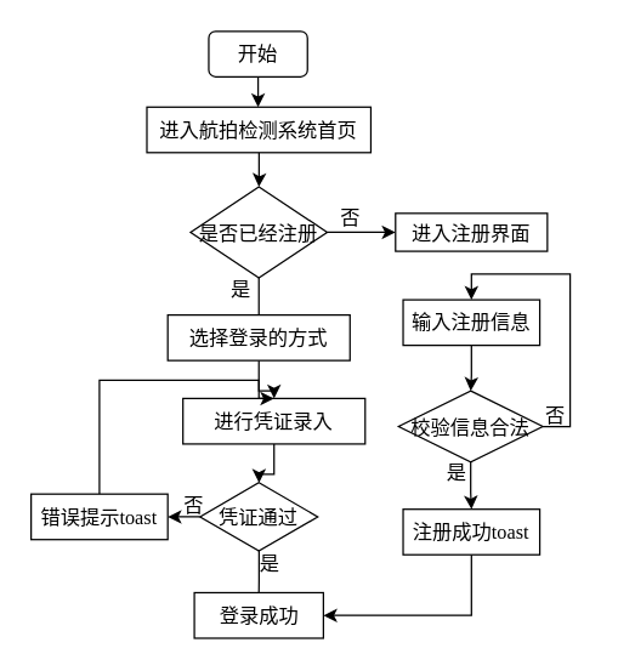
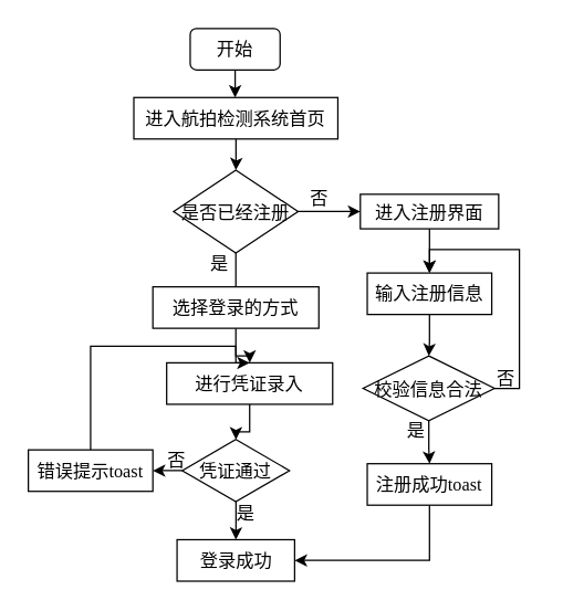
  <mxCell id="0" />
  <mxCell id="1" parent="0" />
  <mxCell id="2" style="edgeStyle=orthogonalEdgeStyle;rounded=0;orthogonalLoop=1;jettySize=auto;html=1;entryX=0.5;entryY=0;entryDx=0;entryDy=0;fontFamily=宋体;fontSource=https%3A%2F%2Ffonts.googleapis.com%2Fcss%3Ffamily%3D%25E5%25AE%258B%25E4%25BD%2593;fontSize=13;" parent="1" source="3" target="5" edge="1"><mxGeometry relative="1" as="geometry" /></mxCell>
  <mxCell id="3" value="开始" style="rounded=1;whiteSpace=wrap;html=1;fontFamily=宋体;fontSource=https%3A%2F%2Ffonts.googleapis.com%2Fcss%3Ffamily%3D%25E5%25AE%258B%25E4%25BD%2593;fontSize=13;" parent="1" vertex="1"><mxGeometry x="137" y="20" width="65" height="30" as="geometry" /></mxCell>
  <mxCell id="4" style="edgeStyle=orthogonalEdgeStyle;rounded=0;orthogonalLoop=1;jettySize=auto;html=1;entryX=0.5;entryY=0;entryDx=0;entryDy=0;fontFamily=宋体;fontSource=https%3A%2F%2Ffonts.googleapis.com%2Fcss%3Ffamily%3D%25E5%25AE%258B%25E4%25BD%2593;fontSize=13;" parent="1" source="5" target="8" edge="1"><mxGeometry relative="1" as="geometry" /></mxCell>
  <mxCell id="5" value="进入航拍检测系统首页" style="rounded=0;whiteSpace=wrap;html=1;fontFamily=宋体;fontSource=https%3A%2F%2Ffonts.googleapis.com%2Fcss%3Ffamily%3D%25E5%25AE%258B%25E4%25BD%2593;fontSize=13;" parent="1" vertex="1"><mxGeometry x="96.25" y="70" width="147.5" height="30" as="geometry" /></mxCell>
  <mxCell id="6" style="edgeStyle=orthogonalEdgeStyle;rounded=0;orthogonalLoop=1;jettySize=auto;html=1;entryX=0.5;entryY=0;entryDx=0;entryDy=0;fontFamily=宋体;fontSource=https%3A%2F%2Ffonts.googleapis.com%2Fcss%3Ffamily%3D%25E5%25AE%258B%25E4%25BD%2593;fontSize=13;endArrow=none;" parent="1" source="8" target="12" edge="1"><mxGeometry relative="1" as="geometry" /></mxCell>
  <mxCell id="7" style="edgeStyle=orthogonalEdgeStyle;rounded=0;orthogonalLoop=1;jettySize=auto;html=1;entryX=0;entryY=0.5;entryDx=0;entryDy=0;fontFamily=宋体;fontSource=https%3A%2F%2Ffonts.googleapis.com%2Fcss%3Ffamily%3D%25E5%25AE%258B%25E4%25BD%2593;fontSize=13;" parent="1" source="8" target="10" edge="1"><mxGeometry relative="1" as="geometry" /></mxCell>
  <mxCell id="8" value="是否已经注册" style="rhombus;whiteSpace=wrap;html=1;fontFamily=宋体;fontSource=https%3A%2F%2Ffonts.googleapis.com%2Fcss%3Ffamily%3D%25E5%25AE%258B%25E4%25BD%2593;fontSize=13;" parent="1" vertex="1"><mxGeometry x="125" y="122.5" width="90" height="60" as="geometry" /></mxCell>
+ <mxCell id="9" style="edgeStyle=orthogonalEdgeStyle;rounded=0;orthogonalLoop=1;jettySize=auto;html=1;fontFamily=宋体;fontSource=https%3A%2F%2Ffonts.googleapis.com%2Fcss%3Ffamily%3D%25E5%25AE%258B%25E4%25BD%2593;fontSize=13;" parent="1" source="10" target="19" edge="1"><mxGeometry relative="1" as="geometry" /></mxCell>
  <mxCell id="10" value="进入注册界面" style="rounded=0;whiteSpace=wrap;html=1;fontFamily=宋体;fontSource=https%3A%2F%2Ffonts.googleapis.com%2Fcss%3Ffamily%3D%25E5%25AE%258B%25E4%25BD%2593;fontSize=13;" parent="1" vertex="1"><mxGeometry x="260" y="140" width="100" height="25" as="geometry" /></mxCell>
  <mxCell id="11" style="edgeStyle=orthogonalEdgeStyle;rounded=0;orthogonalLoop=1;jettySize=auto;html=1;entryX=0.5;entryY=0;entryDx=0;entryDy=0;fontFamily=宋体;fontSource=https%3A%2F%2Ffonts.googleapis.com%2Fcss%3Ffamily%3D%25E5%25AE%258B%25E4%25BD%2593;fontSize=13;" parent="1" source="12" target="14" edge="1"><mxGeometry relative="1" as="geometry" /></mxCell>
  <mxCell id="12" value="选择登录的方式" style="rounded=0;whiteSpace=wrap;html=1;fontFamily=宋体;fontSource=https%3A%2F%2Ffonts.googleapis.com%2Fcss%3Ffamily%3D%25E5%25AE%258B%25E4%25BD%2593;fontSize=13;" parent="1" vertex="1"><mxGeometry x="110" y="207" width="120" height="30" as="geometry" /></mxCell>
  <mxCell id="13" style="edgeStyle=orthogonalEdgeStyle;rounded=0;orthogonalLoop=1;jettySize=auto;html=1;fontFamily=宋体;fontSource=https%3A%2F%2Ffonts.googleapis.com%2Fcss%3Ffamily%3D%25E5%25AE%258B%25E4%25BD%2593;fontSize=13;" parent="1" source="14" target="17" edge="1"><mxGeometry relative="1" as="geometry" /></mxCell>
  <mxCell id="14" value="进行凭证录入" style="rounded=0;whiteSpace=wrap;html=1;fontFamily=宋体;fontSource=https%3A%2F%2Ffonts.googleapis.com%2Fcss%3Ffamily%3D%25E5%25AE%258B%25E4%25BD%2593;fontSize=13;" parent="1" vertex="1"><mxGeometry x="120" y="262" width="120" height="30" as="geometry" /></mxCell>
  <mxCell id="15" style="edgeStyle=orthogonalEdgeStyle;rounded=0;orthogonalLoop=1;jettySize=auto;html=1;entryX=1;entryY=0.5;entryDx=0;entryDy=0;fontFamily=宋体;fontSource=https%3A%2F%2Ffonts.googleapis.com%2Fcss%3Ffamily%3D%25E5%25AE%258B%25E4%25BD%2593;fontSize=13;" parent="1" source="17" target="24" edge="1"><mxGeometry relative="1" as="geometry" /></mxCell>
- <mxCell id="16" style="edgeStyle=orthogonalEdgeStyle;rounded=0;orthogonalLoop=1;jettySize=auto;html=1;entryX=0.5;entryY=0;entryDx=0;entryDy=0;fontFamily=宋体;fontSource=https%3A%2F%2Ffonts.googleapis.com%2Fcss%3Ffamily%3D%25E5%25AE%258B%25E4%25BD%2593;fontSize=13;endArrow=none;" parent="1" source="17" target="25" edge="1"><mxGeometry relative="1" as="geometry" /></mxCell>
+ <mxCell id="16" style="edgeStyle=orthogonalEdgeStyle;rounded=0;orthogonalLoop=1;jettySize=auto;html=1;entryX=0.5;entryY=0;entryDx=0;entryDy=0;fontFamily=宋体;fontSource=https%3A%2F%2Ffonts.googleapis.com%2Fcss%3Ffamily%3D%25E5%25AE%258B%25E4%25BD%2593;fontSize=13;" parent="1" source="17" target="25" edge="1"><mxGeometry relative="1" as="geometry" /></mxCell>
  <mxCell id="17" value="凭证通过" style="rhombus;whiteSpace=wrap;html=1;fontFamily=宋体;fontSource=https%3A%2F%2Ffonts.googleapis.com%2Fcss%3Ffamily%3D%25E5%25AE%258B%25E4%25BD%2593;fontSize=13;" parent="1" vertex="1"><mxGeometry x="131.25" y="317.5" width="77.5" height="45" as="geometry" /></mxCell>
  <mxCell id="18" style="edgeStyle=orthogonalEdgeStyle;rounded=0;orthogonalLoop=1;jettySize=auto;html=1;entryX=0.5;entryY=0;entryDx=0;entryDy=0;fontFamily=宋体;fontSource=https%3A%2F%2Ffonts.googleapis.com%2Fcss%3Ffamily%3D%25E5%25AE%258B%25E4%25BD%2593;fontSize=13;" parent="1" source="19" target="22" edge="1"><mxGeometry relative="1" as="geometry" /></mxCell>
  <mxCell id="19" value="输入注册信息" style="rounded=0;whiteSpace=wrap;html=1;fontFamily=宋体;fontSource=https%3A%2F%2Ffonts.googleapis.com%2Fcss%3Ffamily%3D%25E5%25AE%258B%25E4%25BD%2593;fontSize=13;" parent="1" vertex="1"><mxGeometry x="265" y="197" width="90" height="30" as="geometry" /></mxCell>
  <mxCell id="20" style="edgeStyle=orthogonalEdgeStyle;rounded=0;orthogonalLoop=1;jettySize=auto;html=1;entryX=0.5;entryY=0;entryDx=0;entryDy=0;exitX=1;exitY=0.5;exitDx=0;exitDy=0;fontFamily=宋体;fontSource=https%3A%2F%2Ffonts.googleapis.com%2Fcss%3Ffamily%3D%25E5%25AE%258B%25E4%25BD%2593;fontSize=13;" parent="1" source="22" target="19" edge="1"><mxGeometry relative="1" as="geometry"><mxPoint x="354.981" y="275.013" as="sourcePoint" /><mxPoint x="310" y="190" as="targetPoint" /><Array as="points"><mxPoint x="375" y="281" /><mxPoint x="375" y="180" /><mxPoint x="310" y="180" /></Array></mxGeometry></mxCell>
  <mxCell id="21" style="edgeStyle=orthogonalEdgeStyle;rounded=0;orthogonalLoop=1;jettySize=auto;html=1;entryX=0.5;entryY=0;entryDx=0;entryDy=0;fontFamily=宋体;fontSource=https%3A%2F%2Ffonts.googleapis.com%2Fcss%3Ffamily%3D%25E5%25AE%258B%25E4%25BD%2593;fontSize=13;" parent="1" source="22" target="27" edge="1"><mxGeometry relative="1" as="geometry" /></mxCell>
  <mxCell id="22" value="校验信息合法" style="rhombus;whiteSpace=wrap;html=1;fontFamily=宋体;fontSource=https%3A%2F%2Ffonts.googleapis.com%2Fcss%3Ffamily%3D%25E5%25AE%258B%25E4%25BD%2593;fontSize=13;" parent="1" vertex="1"><mxGeometry x="262" y="257" width="95" height="47" as="geometry" /></mxCell>
  <mxCell id="23" style="edgeStyle=orthogonalEdgeStyle;rounded=0;orthogonalLoop=1;jettySize=auto;html=1;exitX=0.5;exitY=0;exitDx=0;exitDy=0;entryX=0.5;entryY=0;entryDx=0;entryDy=0;fontFamily=宋体;fontSource=https%3A%2F%2Ffonts.googleapis.com%2Fcss%3Ffamily%3D%25E5%25AE%258B%25E4%25BD%2593;fontSize=13;" parent="1" source="24" target="14" edge="1"><mxGeometry relative="1" as="geometry"><mxPoint x="51.385" y="250" as="targetPoint" /><Array as="points"><mxPoint x="65" y="250" /><mxPoint x="170" y="250" /></Array></mxGeometry></mxCell>
  <mxCell id="24" value="错误提示toast" style="rounded=0;whiteSpace=wrap;html=1;fontFamily=宋体;fontSource=https%3A%2F%2Ffonts.googleapis.com%2Fcss%3Ffamily%3D%25E5%25AE%258B%25E4%25BD%2593;fontSize=13;" parent="1" vertex="1"><mxGeometry x="20" y="325" width="90" height="30" as="geometry" /></mxCell>
  <mxCell id="25" value="登录成功" style="rounded=0;whiteSpace=wrap;html=1;fontFamily=宋体;fontSource=https%3A%2F%2Ffonts.googleapis.com%2Fcss%3Ffamily%3D%25E5%25AE%258B%25E4%25BD%2593;fontSize=13;" parent="1" vertex="1"><mxGeometry x="127.5" y="390" width="85" height="30" as="geometry" /></mxCell>
  <mxCell id="26" style="edgeStyle=orthogonalEdgeStyle;rounded=0;orthogonalLoop=1;jettySize=auto;html=1;entryX=1;entryY=0.5;entryDx=0;entryDy=0;fontFamily=宋体;fontSource=https%3A%2F%2Ffonts.googleapis.com%2Fcss%3Ffamily%3D%25E5%25AE%258B%25E4%25BD%2593;fontSize=13;" parent="1" source="27" target="25" edge="1"><mxGeometry relative="1" as="geometry"><Array as="points"><mxPoint x="310" y="405" /></Array></mxGeometry></mxCell>
  <mxCell id="27" value="注册成功toast" style="rounded=0;whiteSpace=wrap;html=1;fontFamily=宋体;fontSource=https%3A%2F%2Ffonts.googleapis.com%2Fcss%3Ffamily%3D%25E5%25AE%258B%25E4%25BD%2593;fontSize=13;" parent="1" vertex="1"><mxGeometry x="265" y="335" width="90" height="30" as="geometry" /></mxCell>
  <mxCell id="28" value="否" style="text;html=1;align=center;verticalAlign=middle;resizable=0;points=[];autosize=1;strokeColor=none;fillColor=none;fontFamily=宋体;fontSource=https%3A%2F%2Ffonts.googleapis.com%2Fcss%3Ffamily%3D%25E5%25AE%258B%25E4%25BD%2593;fontSize=13;" parent="1" vertex="1"><mxGeometry x="210" y="128" width="40" height="30" as="geometry" /></mxCell>
  <mxCell id="29" value="是" style="text;html=1;align=center;verticalAlign=middle;resizable=0;points=[];autosize=1;strokeColor=none;fillColor=none;fontFamily=宋体;fontSource=https%3A%2F%2Ffonts.googleapis.com%2Fcss%3Ffamily%3D%25E5%25AE%258B%25E4%25BD%2593;fontSize=13;" parent="1" vertex="1"><mxGeometry x="138" y="175" width="40" height="30" as="geometry" /></mxCell>
  <mxCell id="30" value="是" style="text;html=1;align=center;verticalAlign=middle;resizable=0;points=[];autosize=1;strokeColor=none;fillColor=none;fontFamily=宋体;fontSource=https%3A%2F%2Ffonts.googleapis.com%2Fcss%3Ffamily%3D%25E5%25AE%258B%25E4%25BD%2593;fontSize=13;" parent="1" vertex="1"><mxGeometry x="157" y="356" width="40" height="30" as="geometry" /></mxCell>
  <mxCell id="31" value="否" style="text;html=1;align=center;verticalAlign=middle;resizable=0;points=[];autosize=1;strokeColor=none;fillColor=none;fontFamily=宋体;fontSource=https%3A%2F%2Ffonts.googleapis.com%2Fcss%3Ffamily%3D%25E5%25AE%258B%25E4%25BD%2593;fontSize=13;" parent="1" vertex="1"><mxGeometry x="107" y="317" width="40" height="30" as="geometry" /></mxCell>
  <mxCell id="32" value="否" style="text;html=1;align=center;verticalAlign=middle;resizable=0;points=[];autosize=1;strokeColor=none;fillColor=none;fontFamily=宋体;fontSource=https%3A%2F%2Ffonts.googleapis.com%2Fcss%3Ffamily%3D%25E5%25AE%258B%25E4%25BD%2593;fontSize=13;" parent="1" vertex="1"><mxGeometry x="345" y="258" width="40" height="30" as="geometry" /></mxCell>
  <mxCell id="33" value="是" style="text;html=1;align=center;verticalAlign=middle;resizable=0;points=[];autosize=1;strokeColor=none;fillColor=none;fontFamily=宋体;fontSource=https%3A%2F%2Ffonts.googleapis.com%2Fcss%3Ffamily%3D%25E5%25AE%258B%25E4%25BD%2593;fontSize=13;" parent="1" vertex="1"><mxGeometry x="280" y="296" width="40" height="30" as="geometry" /></mxCell>
